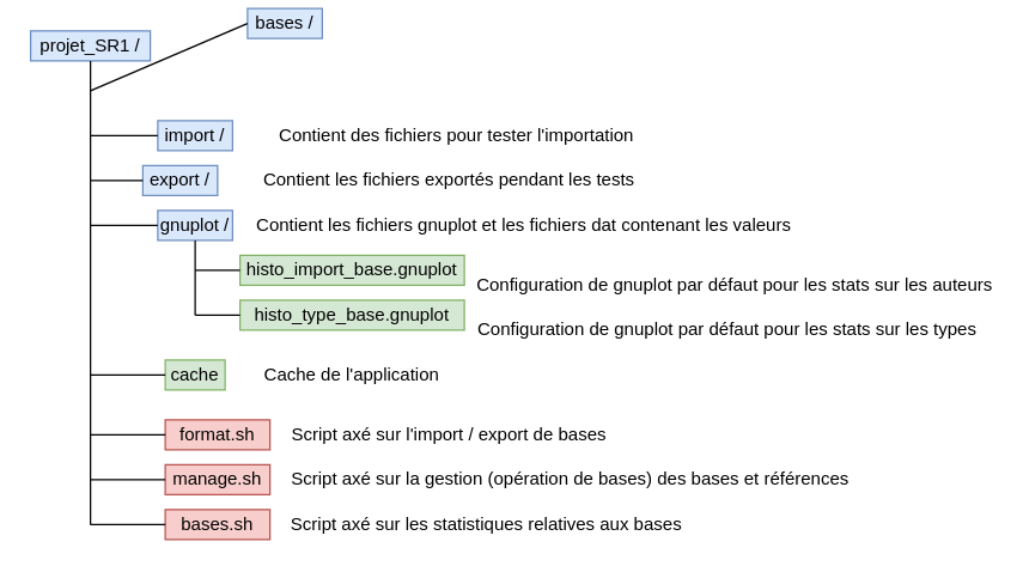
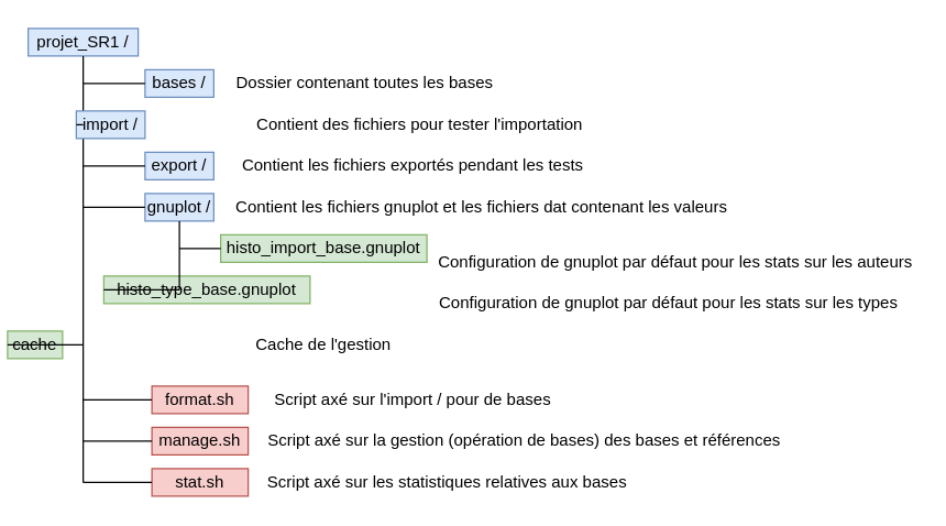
  <mxCell id="0" />
  <mxCell id="1" parent="0" />
  <mxCell id="2" value="projet_SR1 /" style="text;html=1;strokeColor=#6c8ebf;fillColor=#dae8fc;align=center;verticalAlign=middle;whiteSpace=wrap;rounded=0;" vertex="1" parent="1"><mxGeometry y="20" width="80" height="20" as="geometry" x="20" /></mxCell>
  <mxCell id="3" value="" style="endArrow=none;html=1;entryX=0.5;entryY=1;entryDx=0;entryDy=0;" edge="1" parent="1" target="2"><mxGeometry width="50" height="50" relative="1" as="geometry"><mxPoint x="60" y="350" as="sourcePoint" /><mxPoint x="300" y="50" as="targetPoint" /></mxGeometry></mxCell>
- <mxCell id="4" value="bases /" style="text;html=1;strokeColor=#6c8ebf;fillColor=#dae8fc;align=center;verticalAlign=middle;whiteSpace=wrap;rounded=0;" vertex="1" parent="1"><mxGeometry x="165" y="5" width="50" height="20" as="geometry" /></mxCell>
+ <mxCell id="4" value="bases /" style="text;html=1;strokeColor=#6c8ebf;fillColor=#dae8fc;align=center;verticalAlign=middle;whiteSpace=wrap;rounded=0;" vertex="1" parent="1"><mxGeometry x="105" y="50" width="50" height="20" as="geometry" /></mxCell>
  <mxCell id="5" value="gnuplot /" style="text;html=1;strokeColor=#6c8ebf;fillColor=#dae8fc;align=center;verticalAlign=middle;whiteSpace=wrap;rounded=0;" vertex="1" parent="1"><mxGeometry x="105" y="140" width="50" height="20" as="geometry" /></mxCell>
- <mxCell id="6" value="import /" style="text;html=1;strokeColor=#6c8ebf;fillColor=#dae8fc;align=center;verticalAlign=middle;whiteSpace=wrap;rounded=0;" vertex="1" parent="1"><mxGeometry x="105" y="80" width="50" height="20" as="geometry" /></mxCell>
- <mxCell id="7" value="export /" style="text;html=1;strokeColor=#6c8ebf;fillColor=#dae8fc;align=center;verticalAlign=middle;whiteSpace=wrap;rounded=0;" vertex="1" parent="1"><mxGeometry x="95" y="110" width="50" height="20" as="geometry" /></mxCell>
+ <mxCell id="6" value="import /" style="text;html=1;strokeColor=#6c8ebf;fillColor=#dae8fc;align=center;verticalAlign=middle;whiteSpace=wrap;rounded=0;" vertex="1" parent="1"><mxGeometry x="55" y="80" width="50" height="20" as="geometry" /></mxCell>
+ <mxCell id="7" value="export /" style="text;html=1;strokeColor=#6c8ebf;fillColor=#dae8fc;align=center;verticalAlign=middle;whiteSpace=wrap;rounded=0;" vertex="1" parent="1"><mxGeometry x="105" y="110" width="50" height="20" as="geometry" /></mxCell>
+ <mxCell id="8" value="Dossier contenant toutes les bases" style="text;html=1;strokeColor=none;fillColor=none;align=center;verticalAlign=middle;whiteSpace=wrap;rounded=0;" vertex="1" parent="1"><mxGeometry x="170" y="50" width="190" height="20" as="geometry" /></mxCell>
  <mxCell id="9" value="histo_import_base.gnuplot" style="text;html=1;strokeColor=#82b366;fillColor=#d5e8d4;align=center;verticalAlign=middle;whiteSpace=wrap;rounded=0;" vertex="1" parent="1"><mxGeometry x="160" y="170" width="150" height="20" as="geometry" /></mxCell>
- <mxCell id="10" value="histo_type_base.gnuplot" style="text;html=1;strokeColor=#82b366;fillColor=#d5e8d4;align=center;verticalAlign=middle;whiteSpace=wrap;rounded=0;" vertex="1" parent="1"><mxGeometry x="160" y="200" width="150" height="20" as="geometry" /></mxCell>
- <mxCell id="11" value="cache" style="text;html=1;strokeColor=#82b366;fillColor=#d5e8d4;align=center;verticalAlign=middle;whiteSpace=wrap;rounded=0;" vertex="1" parent="1"><mxGeometry x="110" y="240" width="40" height="20" as="geometry" /></mxCell>
+ <mxCell id="10" value="histo_type_base.gnuplot" style="text;html=1;strokeColor=#82b366;fillColor=#d5e8d4;align=center;verticalAlign=middle;whiteSpace=wrap;rounded=0;" vertex="1" parent="1"><mxGeometry x="75" y="200" width="150" height="20" as="geometry" /></mxCell>
+ <mxCell id="11" value="cache" style="text;html=1;strokeColor=#82b366;fillColor=#d5e8d4;align=center;verticalAlign=middle;whiteSpace=wrap;rounded=0;" vertex="1" parent="1"><mxGeometry x="5" y="240" width="40" height="20" as="geometry" /></mxCell>
  <mxCell id="12" value="format.sh" style="text;html=1;strokeColor=#b85450;fillColor=#f8cecc;align=center;verticalAlign=middle;whiteSpace=wrap;rounded=0;" vertex="1" parent="1"><mxGeometry x="110" y="280" width="70" height="20" as="geometry" /></mxCell>
  <mxCell id="13" value="manage.sh" style="text;html=1;strokeColor=#b85450;fillColor=#f8cecc;align=center;verticalAlign=middle;whiteSpace=wrap;rounded=0;" vertex="1" parent="1"><mxGeometry x="110" y="310" width="70" height="20" as="geometry" /></mxCell>
- <mxCell id="14" value="bases.sh" style="text;html=1;strokeColor=#b85450;fillColor=#f8cecc;align=center;verticalAlign=middle;whiteSpace=wrap;rounded=0;" vertex="1" parent="1"><mxGeometry x="110" y="340" width="70" height="20" as="geometry" /></mxCell>
+ <mxCell id="14" value="stat.sh" style="text;html=1;strokeColor=#b85450;fillColor=#f8cecc;align=center;verticalAlign=middle;whiteSpace=wrap;rounded=0;" vertex="1" parent="1"><mxGeometry x="110" y="340" width="70" height="20" as="geometry" /></mxCell>
  <mxCell id="15" value="Contient des fichiers pour tester l'importation" style="text;html=1;strokeColor=none;fillColor=none;align=center;verticalAlign=middle;whiteSpace=wrap;rounded=0;" vertex="1" parent="1"><mxGeometry x="185" y="80" width="240" height="20" as="geometry" /></mxCell>
  <mxCell id="16" value="Contient les fichiers exportés pendant les tests" style="text;html=1;strokeColor=none;fillColor=none;align=center;verticalAlign=middle;whiteSpace=wrap;rounded=0;" vertex="1" parent="1"><mxGeometry x="170" y="110" width="260" height="20" as="geometry" /></mxCell>
  <mxCell id="17" value="Contient les fichiers gnuplot et les fichiers dat contenant les valeurs" style="text;html=1;strokeColor=none;fillColor=none;align=center;verticalAlign=middle;whiteSpace=wrap;rounded=0;" vertex="1" parent="1"><mxGeometry x="170" y="140" width="360" height="20" as="geometry" /></mxCell>
- <mxCell id="18" value="Cache de l'application" style="text;html=1;strokeColor=none;fillColor=none;align=center;verticalAlign=middle;whiteSpace=wrap;rounded=0;" vertex="1" parent="1"><mxGeometry x="170" y="240" width="130" height="20" as="geometry" /></mxCell>
+ <mxCell id="18" value="Cache de l'gestion" style="text;html=1;strokeColor=none;fillColor=none;align=center;verticalAlign=middle;whiteSpace=wrap;rounded=0;" vertex="1" parent="1"><mxGeometry x="170" y="240" width="130" height="20" as="geometry" /></mxCell>
  <mxCell id="19" value="Configuration de gnuplot par défaut pour les stats sur les auteurs" style="text;html=1;strokeColor=none;fillColor=none;align=center;verticalAlign=middle;whiteSpace=wrap;rounded=0;" vertex="1" parent="1"><mxGeometry x="316" y="180" width="350" height="20" as="geometry" /></mxCell>
  <mxCell id="20" value="Configuration de gnuplot par défaut pour les stats sur les types" style="text;html=1;strokeColor=none;fillColor=none;align=center;verticalAlign=middle;whiteSpace=wrap;rounded=0;" vertex="1" parent="1"><mxGeometry x="316" y="210" width="340" height="20" as="geometry" /></mxCell>
- <mxCell id="21" value="Script axé sur l'import / export de bases" style="text;html=1;strokeColor=none;fillColor=none;align=center;verticalAlign=middle;whiteSpace=wrap;rounded=0;" vertex="1" parent="1"><mxGeometry x="190" y="280" width="220" height="20" as="geometry" /></mxCell>
+ <mxCell id="21" value="Script axé sur l'import / pour de bases" style="text;html=1;strokeColor=none;fillColor=none;align=center;verticalAlign=middle;whiteSpace=wrap;rounded=0;" vertex="1" parent="1"><mxGeometry x="190" y="280" width="220" height="20" as="geometry" /></mxCell>
  <mxCell id="22" value="Script axé sur la gestion (opération de bases) des bases et références" style="text;html=1;strokeColor=none;fillColor=none;align=center;verticalAlign=middle;whiteSpace=wrap;rounded=0;" vertex="1" parent="1"><mxGeometry x="190" y="310" width="382" height="20" as="geometry" /></mxCell>
  <mxCell id="23" value="Script axé sur les statistiques relatives aux bases" style="text;html=1;strokeColor=none;fillColor=none;align=center;verticalAlign=middle;whiteSpace=wrap;rounded=0;" vertex="1" parent="1"><mxGeometry x="190" y="340" width="270" height="20" as="geometry" /></mxCell>
  <mxCell id="24" value="" style="endArrow=none;html=1;entryX=0;entryY=0.5;entryDx=0;entryDy=0;" edge="1" parent="1" target="4"><mxGeometry width="50" height="50" relative="1" as="geometry"><mxPoint x="60" y="60" as="sourcePoint" /><mxPoint x="130" y="190" as="targetPoint" /></mxGeometry></mxCell>
  <mxCell id="25" value="" style="endArrow=none;html=1;entryX=0;entryY=0.5;entryDx=0;entryDy=0;" edge="1" parent="1" target="6"><mxGeometry width="50" height="50" relative="1" as="geometry"><mxPoint x="60" y="90" as="sourcePoint" /><mxPoint x="104" y="93" as="targetPoint" /></mxGeometry></mxCell>
  <mxCell id="26" value="" style="endArrow=none;html=1;entryX=0;entryY=0.5;entryDx=0;entryDy=0;" edge="1" parent="1" target="7"><mxGeometry width="50" height="50" relative="1" as="geometry"><mxPoint x="60" y="120" as="sourcePoint" /><mxPoint x="115" y="100" as="targetPoint" /></mxGeometry></mxCell>
  <mxCell id="27" value="" style="endArrow=none;html=1;entryX=0;entryY=0.5;entryDx=0;entryDy=0;" edge="1" parent="1" target="5"><mxGeometry width="50" height="50" relative="1" as="geometry"><mxPoint x="60" y="150" as="sourcePoint" /><mxPoint x="115" y="130" as="targetPoint" /></mxGeometry></mxCell>
  <mxCell id="28" value="" style="endArrow=none;html=1;entryX=0.5;entryY=1;entryDx=0;entryDy=0;" edge="1" parent="1" target="5"><mxGeometry width="50" height="50" relative="1" as="geometry"><mxPoint x="130" y="210" as="sourcePoint" /><mxPoint x="115" y="160" as="targetPoint" /></mxGeometry></mxCell>
  <mxCell id="29" value="" style="endArrow=none;html=1;entryX=0;entryY=0.5;entryDx=0;entryDy=0;" edge="1" parent="1" target="9"><mxGeometry width="50" height="50" relative="1" as="geometry"><mxPoint x="130" y="180" as="sourcePoint" /><mxPoint x="115" y="160" as="targetPoint" /></mxGeometry></mxCell>
  <mxCell id="30" value="" style="endArrow=none;html=1;entryX=0;entryY=0.5;entryDx=0;entryDy=0;" edge="1" parent="1" target="10"><mxGeometry width="50" height="50" relative="1" as="geometry"><mxPoint x="130" y="210" as="sourcePoint" /><mxPoint x="170" y="200" as="targetPoint" /></mxGeometry></mxCell>
  <mxCell id="31" value="" style="endArrow=none;html=1;entryX=0;entryY=0.5;entryDx=0;entryDy=0;" edge="1" parent="1" target="11"><mxGeometry width="50" height="50" relative="1" as="geometry"><mxPoint x="60" y="250" as="sourcePoint" /><mxPoint x="105" y="240" as="targetPoint" /></mxGeometry></mxCell>
  <mxCell id="32" value="" style="endArrow=none;html=1;entryX=0;entryY=0.5;entryDx=0;entryDy=0;" edge="1" parent="1" target="12"><mxGeometry width="50" height="50" relative="1" as="geometry"><mxPoint x="60" y="290" as="sourcePoint" /><mxPoint x="120" y="250" as="targetPoint" /></mxGeometry></mxCell>
  <mxCell id="33" value="" style="endArrow=none;html=1;entryX=0;entryY=0.5;entryDx=0;entryDy=0;" edge="1" parent="1" target="13"><mxGeometry width="50" height="50" relative="1" as="geometry"><mxPoint x="60" y="320" as="sourcePoint" /><mxPoint x="120" y="300" as="targetPoint" /></mxGeometry></mxCell>
  <mxCell id="34" value="" style="endArrow=none;html=1;entryX=0;entryY=0.5;entryDx=0;entryDy=0;" edge="1" parent="1" target="14"><mxGeometry width="50" height="50" relative="1" as="geometry"><mxPoint x="60" y="350" as="sourcePoint" /><mxPoint x="120" y="330" as="targetPoint" /></mxGeometry></mxCell>
